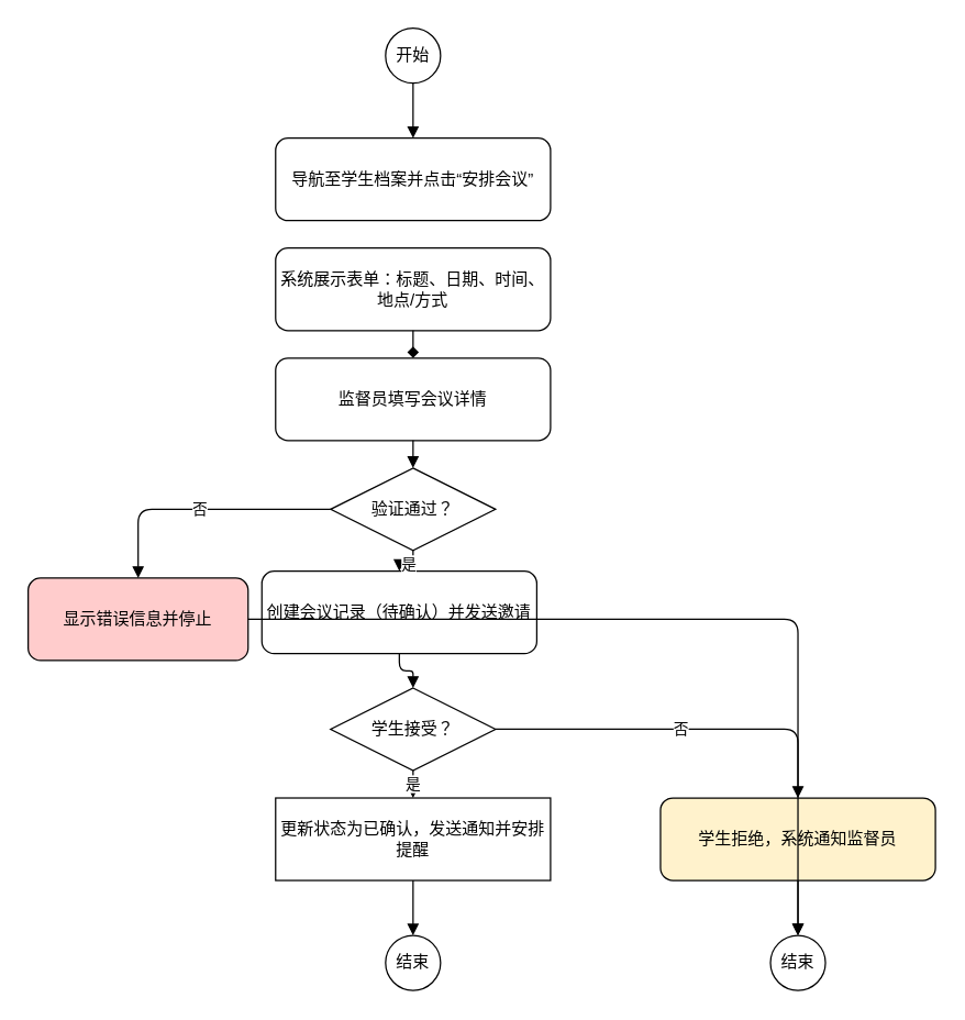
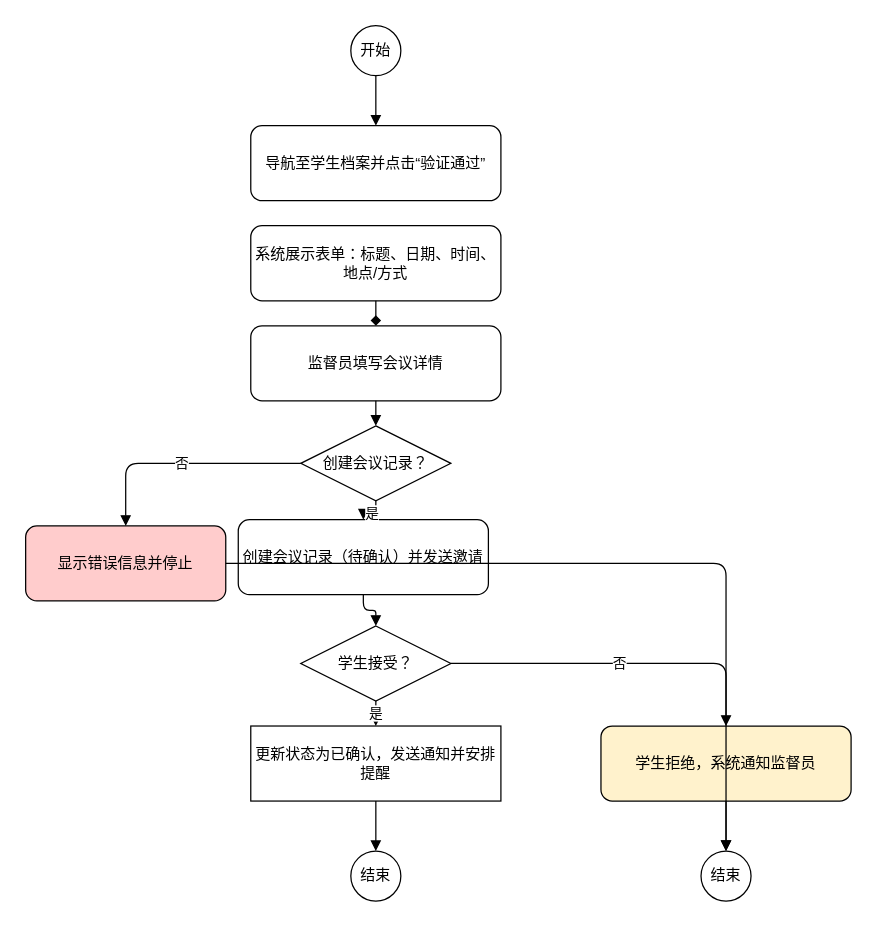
  <mxCell id="0" />
  <mxCell id="1" parent="0" />
  <mxCell id="2" value="开始" style="ellipse;whiteSpace=wrap;html=1;aspect=fixed;" vertex="1" parent="1"><mxGeometry x="280" y="20" width="40" height="40" as="geometry" /></mxCell>
- <mxCell id="3" value="导航至学生档案并点击“安排会议”" style="rounded=1;whiteSpace=wrap;html=1;" vertex="1" parent="1"><mxGeometry x="200" y="100" width="200" height="60" as="geometry" /></mxCell>
+ <mxCell id="3" value="导航至学生档案并点击“验证通过”" style="rounded=1;whiteSpace=wrap;html=1;" vertex="1" parent="1"><mxGeometry x="200" y="100" width="200" height="60" as="geometry" /></mxCell>
  <mxCell id="4" value="系统展示表单：标题、日期、时间、地点/方式" style="rounded=1;whiteSpace=wrap;html=1;" vertex="1" parent="1"><mxGeometry x="200" y="180" width="200" height="60" as="geometry" /></mxCell>
  <mxCell id="5" value="监督员填写会议详情" style="rounded=1;whiteSpace=wrap;html=1;" vertex="1" parent="1"><mxGeometry x="200" y="260" width="200" height="60" as="geometry" /></mxCell>
- <mxCell id="6" value="验证通过？" style="rhombus;whiteSpace=wrap;html=1;" vertex="1" parent="1"><mxGeometry x="240" y="340" width="120" height="60" as="geometry" /></mxCell>
+ <mxCell id="6" value="创建会议记录？" style="rhombus;whiteSpace=wrap;html=1;" vertex="1" parent="1"><mxGeometry x="240" y="340" width="120" height="60" as="geometry" /></mxCell>
  <mxCell id="7" value="显示错误信息并停止" style="rounded=1;whiteSpace=wrap;html=1;fillColor=#FFCCCC;" vertex="1" parent="1"><mxGeometry x="20" y="420" width="160" height="60" as="geometry" /></mxCell>
  <mxCell id="8" value="创建会议记录（待确认）并发送邀请" style="rounded=1;whiteSpace=wrap;html=1;" vertex="1" parent="1"><mxGeometry x="190" y="415" width="200" height="60" as="geometry" /></mxCell>
  <mxCell id="9" value="学生接受？" style="rhombus;whiteSpace=wrap;html=1;" vertex="1" parent="1"><mxGeometry x="240" y="500" width="120" height="60" as="geometry" /></mxCell>
  <mxCell id="10" value="更新状态为已确认，发送通知并安排提醒" style="whiteSpace=wrap;html=1;rounded=0;" vertex="1" parent="1"><mxGeometry x="200" y="580" width="200" height="60" as="geometry" /></mxCell>
  <mxCell id="11" value="学生拒绝，系统通知监督员" style="rounded=1;whiteSpace=wrap;html=1;fillColor=#FFF2CC;" vertex="1" parent="1"><mxGeometry x="480" y="580" width="200" height="60" as="geometry" /></mxCell>
  <mxCell id="12" value="结束" style="ellipse;whiteSpace=wrap;html=1;aspect=fixed;" vertex="1" parent="1"><mxGeometry x="280" y="680" width="40" height="40" as="geometry" /></mxCell>
  <mxCell id="13" value="结束" style="ellipse;whiteSpace=wrap;html=1;aspect=fixed;" vertex="1" parent="1"><mxGeometry x="560" y="680" width="40" height="40" as="geometry" /></mxCell>
  <mxCell id="14" style="edgeStyle=orthogonalEdgeStyle;html=1;endArrow=block;" edge="1" parent="1" source="2" target="3"><mxGeometry relative="1" as="geometry" /></mxCell>
  <mxCell id="15" style="edgeStyle=orthogonalEdgeStyle;html=1;endArrow=diamond;" edge="1" parent="1" source="4" target="5"><mxGeometry relative="1" as="geometry" /></mxCell>
  <mxCell id="16" style="edgeStyle=orthogonalEdgeStyle;html=1;endArrow=block;" edge="1" parent="1" source="5" target="6"><mxGeometry relative="1" as="geometry" /></mxCell>
  <mxCell id="17" value="否" style="edgeStyle=orthogonalEdgeStyle;html=1;endArrow=block;" edge="1" parent="1" source="6" target="7"><mxGeometry relative="1" as="geometry" /></mxCell>
  <mxCell id="18" value="是" style="edgeStyle=orthogonalEdgeStyle;html=1;endArrow=block;" edge="1" parent="1" source="6" target="8"><mxGeometry relative="1" as="geometry" /></mxCell>
  <mxCell id="19" style="edgeStyle=orthogonalEdgeStyle;html=1;endArrow=block;" edge="1" parent="1" source="7" target="13"><mxGeometry relative="1" as="geometry" /></mxCell>
  <mxCell id="20" style="edgeStyle=orthogonalEdgeStyle;html=1;endArrow=block;" edge="1" parent="1" source="8" target="9"><mxGeometry relative="1" as="geometry" /></mxCell>
  <mxCell id="21" value="是" style="edgeStyle=orthogonalEdgeStyle;html=1;endArrow=block;" edge="1" parent="1" source="9" target="10"><mxGeometry relative="1" as="geometry" /></mxCell>
  <mxCell id="22" value="否" style="edgeStyle=orthogonalEdgeStyle;html=1;endArrow=block;" edge="1" parent="1" source="9" target="11"><mxGeometry relative="1" as="geometry" /></mxCell>
  <mxCell id="23" style="edgeStyle=orthogonalEdgeStyle;html=1;endArrow=block;" edge="1" parent="1" source="10" target="12"><mxGeometry relative="1" as="geometry" /></mxCell>
  <mxCell id="24" style="edgeStyle=orthogonalEdgeStyle;html=1;endArrow=block;" edge="1" parent="1" source="11" target="13"><mxGeometry relative="1" as="geometry" /></mxCell>
